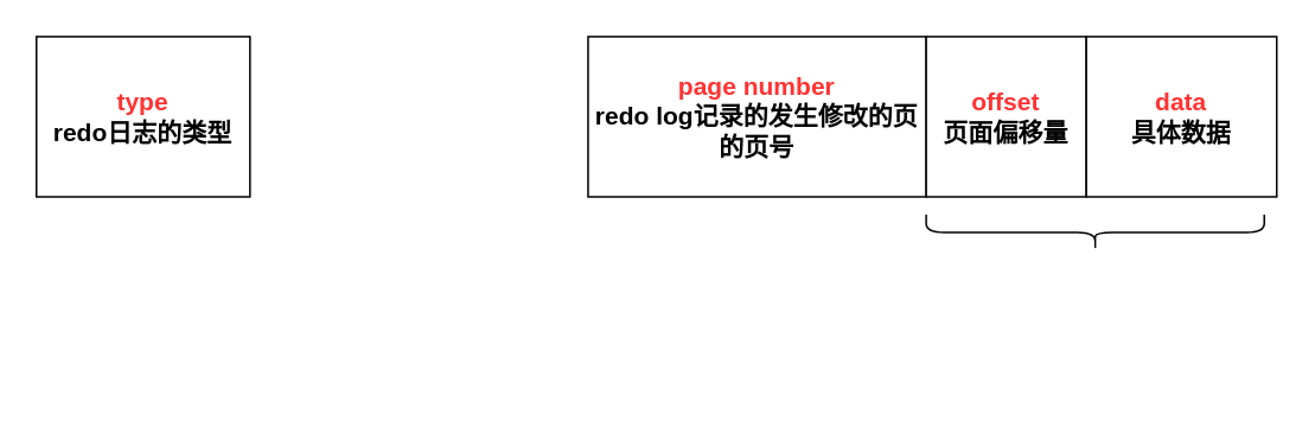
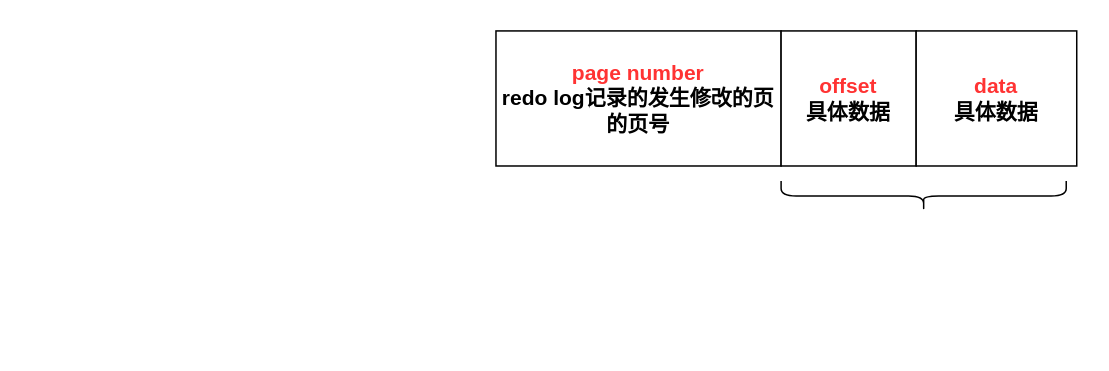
  <mxCell id="0" />
  <mxCell id="1" parent="0" />
- <mxCell id="2" value="&lt;b style=&quot;font-size: 14px&quot;&gt;&lt;font color=&quot;#ff3333&quot;&gt;type&lt;br&gt;&lt;/font&gt;redo日志的类型&lt;/b&gt;" style="rounded=0;whiteSpace=wrap;html=1;" vertex="1" parent="1"><mxGeometry x="20" y="20" width="120" height="90" as="geometry" /></mxCell>
  <mxCell id="3" value="&lt;b style=&quot;font-size: 14px&quot;&gt;&lt;font color=&quot;#ff3333&quot;&gt;page number&lt;br&gt;&lt;/font&gt;redo log记录的发生修改的页的页号&lt;/b&gt;" style="rounded=0;whiteSpace=wrap;html=1;" vertex="1" parent="1"><mxGeometry x="330" y="20" width="190" height="90" as="geometry" /></mxCell>
- <mxCell id="4" value="&lt;b style=&quot;font-size: 14px&quot;&gt;&lt;font color=&quot;#ff3333&quot;&gt;offset&lt;br&gt;&lt;/font&gt;页面偏移量&lt;br&gt;&lt;/b&gt;" style="rounded=0;whiteSpace=wrap;html=1;" vertex="1" parent="1"><mxGeometry x="520" y="20" width="90" height="90" as="geometry" /></mxCell>
+ <mxCell id="4" value="&lt;b style=&quot;font-size: 14px&quot;&gt;&lt;font color=&quot;#ff3333&quot;&gt;offset&lt;br&gt;&lt;/font&gt;具体数据&lt;br&gt;&lt;/b&gt;" style="rounded=0;whiteSpace=wrap;html=1;" vertex="1" parent="1"><mxGeometry x="520" y="20" width="90" height="90" as="geometry" /></mxCell>
  <mxCell id="5" value="&lt;b style=&quot;font-size: 14px&quot;&gt;&lt;font color=&quot;#ff3333&quot;&gt;data&lt;br&gt;&lt;/font&gt;具体数据&lt;br&gt;&lt;/b&gt;" style="rounded=0;whiteSpace=wrap;html=1;" vertex="1" parent="1"><mxGeometry x="610" y="20" width="107" height="90" as="geometry" /></mxCell>
  <mxCell id="6" value="" style="shape=curlyBracket;whiteSpace=wrap;html=1;rounded=1;rotation=-90;" vertex="1" parent="1"><mxGeometry x="605" y="35" width="20" height="190" as="geometry" /></mxCell>
